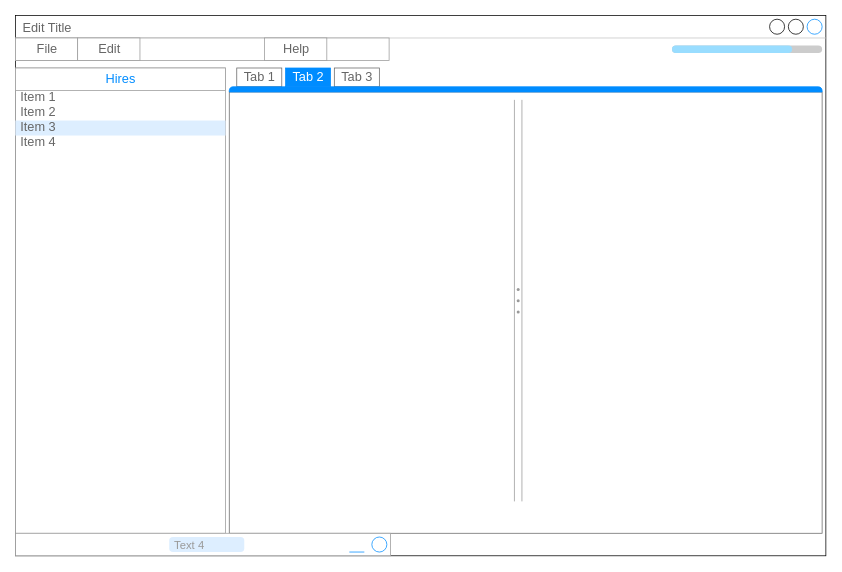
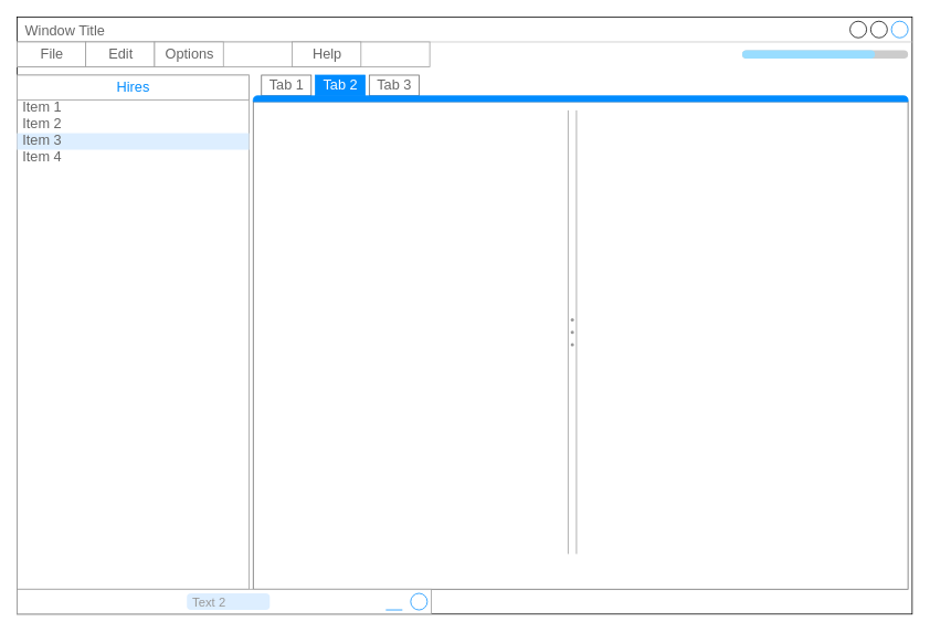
  <mxCell id="0" />
  <mxCell id="1" parent="0" />
  <mxCell id="2" value="" style="group" vertex="1" connectable="0" parent="1"><mxGeometry x="20" y="20" width="1080" height="720" as="geometry" /></mxCell>
  <mxCell id="3" value="" style="group" vertex="1" connectable="0" parent="2"><mxGeometry width="1080" height="720" as="geometry" /></mxCell>
- <mxCell id="4" value="Edit Title" style="strokeWidth=1;shadow=0;dashed=0;align=center;html=1;shape=mxgraph.mockup.containers.window;align=left;verticalAlign=top;spacingLeft=8;strokeColor2=#008cff;strokeColor3=#c4c4c4;fontColor=#666666;mainText=;fontSize=17;labelBackgroundColor=none;sketch=0;" parent="3" vertex="1"><mxGeometry width="1080" height="720" as="geometry" /></mxCell>
+ <mxCell id="4" value="Window Title" style="strokeWidth=1;shadow=0;dashed=0;align=center;html=1;shape=mxgraph.mockup.containers.window;align=left;verticalAlign=top;spacingLeft=8;strokeColor2=#008cff;strokeColor3=#c4c4c4;fontColor=#666666;mainText=;fontSize=17;labelBackgroundColor=none;sketch=0;" parent="3" vertex="1"><mxGeometry width="1080" height="720" as="geometry" /></mxCell>
  <mxCell id="5" value="" style="strokeWidth=1;shadow=0;dashed=0;align=center;html=1;shape=mxgraph.mockup.forms.rrect;rSize=0;strokeColor=#999999;sketch=0;fontSize=16;" parent="3" vertex="1"><mxGeometry y="30" width="498" height="30" as="geometry" /></mxCell>
  <mxCell id="6" value="File" style="strokeColor=inherit;fillColor=inherit;gradientColor=inherit;strokeWidth=1;shadow=0;dashed=0;align=center;html=1;shape=mxgraph.mockup.forms.rrect;rSize=0;fontSize=17;fontColor=#666666;sketch=0;" parent="5" vertex="1"><mxGeometry width="83" height="30" as="geometry" /></mxCell>
  <mxCell id="7" value="Edit" style="strokeColor=inherit;fillColor=inherit;gradientColor=inherit;strokeWidth=1;shadow=0;dashed=0;align=center;html=1;shape=mxgraph.mockup.forms.rrect;rSize=0;fontSize=17;fontColor=#666666;sketch=0;" parent="5" vertex="1"><mxGeometry x="83" width="83" height="30" as="geometry" /></mxCell>
+ <mxCell id="8" value="Options" style="strokeColor=inherit;fillColor=inherit;gradientColor=inherit;strokeWidth=1;shadow=0;dashed=0;align=center;html=1;shape=mxgraph.mockup.forms.rrect;rSize=0;fontSize=17;fontColor=#666666;sketch=0;" parent="5" vertex="1"><mxGeometry x="166" width="83" height="30" as="geometry" /></mxCell>
  <mxCell id="9" value="Help" style="strokeColor=inherit;fillColor=inherit;gradientColor=inherit;strokeWidth=1;shadow=0;dashed=0;align=center;html=1;shape=mxgraph.mockup.forms.rrect;rSize=0;fontSize=17;fontColor=#666666;sketch=0;" parent="5" vertex="1"><mxGeometry x="332" width="83" height="30" as="geometry" /></mxCell>
  <mxCell id="10" value="" style="strokeWidth=1;shadow=0;dashed=0;align=center;html=1;shape=mxgraph.mockup.containers.marginRect2;rectMarginTop=32;strokeColor=#666666;gradientColor=none;" vertex="1" parent="3"><mxGeometry x="285" y="70" width="790" height="620" as="geometry" /></mxCell>
  <mxCell id="11" value="Tab 1" style="strokeColor=inherit;fillColor=inherit;gradientColor=inherit;strokeWidth=1;shadow=0;dashed=0;align=center;html=1;shape=mxgraph.mockup.containers.rrect;rSize=0;fontSize=17;fontColor=#666666;gradientColor=none;" vertex="1" parent="10"><mxGeometry width="60" height="25" relative="1" as="geometry"><mxPoint x="10" as="offset" /></mxGeometry></mxCell>
  <mxCell id="12" value="Tab 2" style="strokeWidth=1;shadow=0;dashed=0;align=center;html=1;shape=mxgraph.mockup.containers.rrect;rSize=0;fontSize=17;fontColor=#ffffff;strokeColor=#008cff;fillColor=#008cff;" vertex="1" parent="10"><mxGeometry width="60" height="25" relative="1" as="geometry"><mxPoint x="75" as="offset" /></mxGeometry></mxCell>
  <mxCell id="13" value="Tab 3" style="strokeColor=inherit;fillColor=inherit;gradientColor=inherit;strokeWidth=1;shadow=0;dashed=0;align=center;html=1;shape=mxgraph.mockup.containers.rrect;rSize=0;fontSize=17;fontColor=#666666;gradientColor=none;" vertex="1" parent="10"><mxGeometry width="60" height="25" relative="1" as="geometry"><mxPoint x="140" as="offset" /></mxGeometry></mxCell>
  <mxCell id="14" value="" style="strokeWidth=1;shadow=0;dashed=0;align=center;html=1;shape=mxgraph.mockup.containers.topButton;rSize=5;strokeColor=#008cff;fillColor=#008cff;gradientColor=none;resizeWidth=1;movable=0;deletable=1;" vertex="1" parent="10"><mxGeometry width="790.0" height="7" relative="1" as="geometry"><mxPoint y="25" as="offset" /></mxGeometry></mxCell>
  <mxCell id="15" value="" style="verticalLabelPosition=bottom;shadow=0;dashed=0;align=center;html=1;verticalAlign=top;strokeWidth=1;shape=mxgraph.mockup.forms.splitter;strokeColor=#999999;direction=north;" vertex="1" parent="10"><mxGeometry x="380" y="42.5" width="10" height="535" as="geometry" /></mxCell>
  <mxCell id="16" value="" style="strokeWidth=1;shadow=0;dashed=0;align=center;html=1;shape=mxgraph.mockup.forms.rrect;rSize=0;strokeColor=#999999;fillColor=#ffffff;" vertex="1" parent="3"><mxGeometry y="70" width="280" height="620" as="geometry" /></mxCell>
  <mxCell id="17" value="Hires" style="strokeWidth=1;shadow=0;dashed=0;align=center;html=1;shape=mxgraph.mockup.forms.rrect;rSize=0;strokeColor=#999999;fontColor=#008cff;fontSize=17;fillColor=#ffffff;resizeWidth=1;" vertex="1" parent="16"><mxGeometry width="280" height="30" relative="1" as="geometry" /></mxCell>
  <mxCell id="18" value="Item 1" style="strokeWidth=1;shadow=0;dashed=0;align=center;html=1;shape=mxgraph.mockup.forms.anchor;fontSize=17;fontColor=#666666;align=left;spacingLeft=5;resizeWidth=1;" vertex="1" parent="16"><mxGeometry width="280" height="20" relative="1" as="geometry"><mxPoint y="30" as="offset" /></mxGeometry></mxCell>
  <mxCell id="19" value="Item 2" style="strokeWidth=1;shadow=0;dashed=0;align=center;html=1;shape=mxgraph.mockup.forms.anchor;fontSize=17;fontColor=#666666;align=left;spacingLeft=5;resizeWidth=1;" vertex="1" parent="16"><mxGeometry width="280" height="20" relative="1" as="geometry"><mxPoint y="50" as="offset" /></mxGeometry></mxCell>
  <mxCell id="20" value="Item 3" style="strokeWidth=1;shadow=0;dashed=0;align=center;html=1;shape=mxgraph.mockup.forms.rrect;rSize=0;fontSize=17;fontColor=#666666;align=left;spacingLeft=5;fillColor=#ddeeff;strokeColor=none;resizeWidth=1;" vertex="1" parent="16"><mxGeometry width="280" height="20" relative="1" as="geometry"><mxPoint y="70" as="offset" /></mxGeometry></mxCell>
  <mxCell id="21" value="Item 4" style="strokeWidth=1;shadow=0;dashed=0;align=center;html=1;shape=mxgraph.mockup.forms.anchor;fontSize=17;fontColor=#666666;align=left;spacingLeft=5;resizeWidth=1;" vertex="1" parent="16"><mxGeometry width="280" height="20" relative="1" as="geometry"><mxPoint y="90" as="offset" /></mxGeometry></mxCell>
  <mxCell id="22" value="" style="verticalLabelPosition=bottom;shadow=0;dashed=0;align=center;html=1;verticalAlign=top;strokeWidth=1;shape=mxgraph.mockup.misc.progressBar;fillColor=#cccccc;strokeColor=none;fillColor2=#99ddff;barPos=80;sketch=0;fontSize=16;" parent="3" vertex="1"><mxGeometry x="875" y="35" width="200" height="20" as="geometry" /></mxCell>
  <mxCell id="23" value="" style="strokeWidth=1;shadow=0;dashed=0;align=center;html=1;shape=mxgraph.mockup.misc.rrect;rSize=0;strokeColor=#999999;fillColor=#ffffff;sketch=0;fontSize=16;" parent="2" vertex="1"><mxGeometry y="690" width="500" height="30" as="geometry" /></mxCell>
- <mxCell id="24" value="Text 4" style="strokeWidth=1;shadow=0;dashed=0;align=center;html=1;shape=mxgraph.mockup.misc.rrect;rSize=5;strokeColor=none;fontSize=15;fontColor=#999999;fillColor=#ddeeff;align=left;spacingLeft=5;sketch=0;" parent="23" vertex="1"><mxGeometry x="205" y="5" width="100" height="20" as="geometry" /></mxCell>
+ <mxCell id="24" value="Text 2" style="strokeWidth=1;shadow=0;dashed=0;align=center;html=1;shape=mxgraph.mockup.misc.rrect;rSize=5;strokeColor=none;fontSize=15;fontColor=#999999;fillColor=#ddeeff;align=left;spacingLeft=5;sketch=0;" parent="23" vertex="1"><mxGeometry x="205" y="5" width="100" height="20" as="geometry" /></mxCell>
  <mxCell id="25" value="" style="strokeWidth=1;shadow=0;dashed=0;align=center;html=1;shape=mxgraph.mockup.misc.anchor;sketch=0;fontSize=16;" parent="23" vertex="1"><mxGeometry x="495" y="15" as="geometry" /></mxCell>
  <mxCell id="26" value="" style="shape=ellipse;fillColor=none;strokeColor=#008cff;resizable=0;html=1;sketch=0;fontSize=16;" parent="25" vertex="1"><mxGeometry x="-20" y="-10" width="20" height="20" as="geometry" /></mxCell>
  <mxCell id="27" value="" style="strokeWidth=1;shadow=0;dashed=0;align=center;html=1;shape=mxgraph.mockup.misc.anchor;sketch=0;fontSize=16;" parent="23" vertex="1"><mxGeometry x="465" y="15" as="geometry" /></mxCell>
  <mxCell id="28" value="" style="shape=line;strokeColor=#008cff;resizable=0;sketch=0;fontSize=16;" parent="27" vertex="1"><mxGeometry x="-20" y="5" width="20" height="10" as="geometry" /></mxCell>
